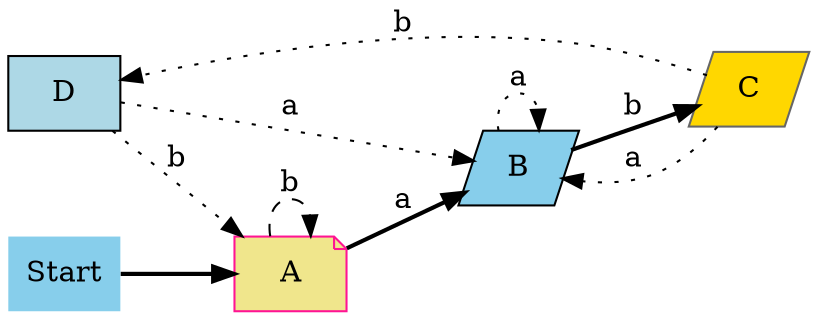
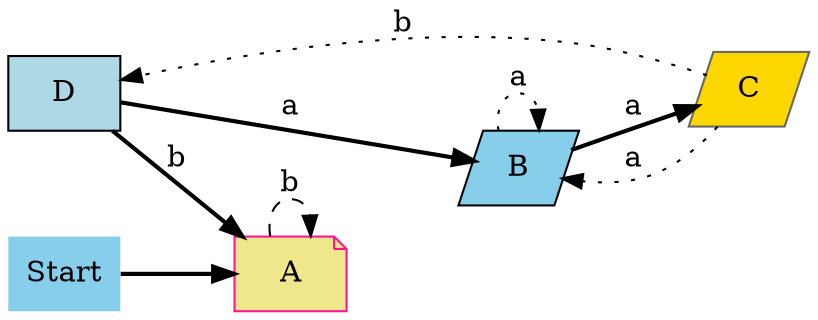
  digraph {
    rankdir=LR
    node [color=black fillcolor=skyblue shape=parallelogram style=filled]
    edge [style=bold]
    D [fillcolor=lightblue shape=box]
    A [color=deeppink fillcolor=khaki shape=note]
    B
    C [color=gray40 fillcolor=gold]
    n5 [label=Start shape=none]
-   D -> A [label=" b " style=dotted]
-   D -> B [label=" a " style=dotted]
+   D -> A [label=" b "]
+   D -> B [label=" a "]
    A -> A [label=" b " style=dashed]
-   A -> B [label=" a "]
    B -> B [label=" a " style=dotted]
-   B -> C [label=" b "]
+   B -> C [label=" a "]
    C -> D [label=" b " style=dotted]
    C -> B [label=" a " style=dotted]
    n5 -> A
  }
